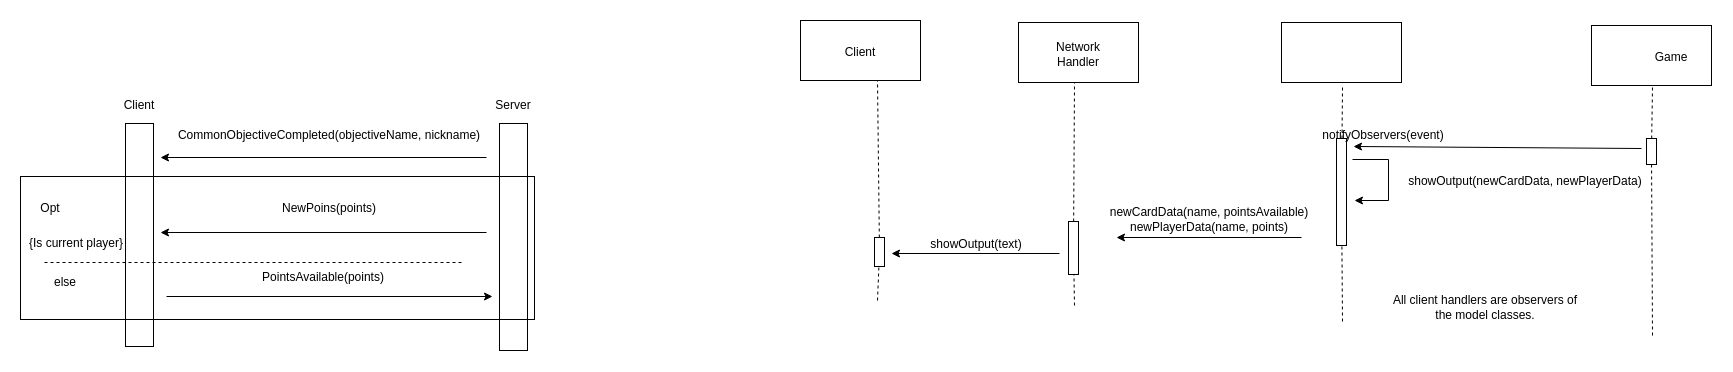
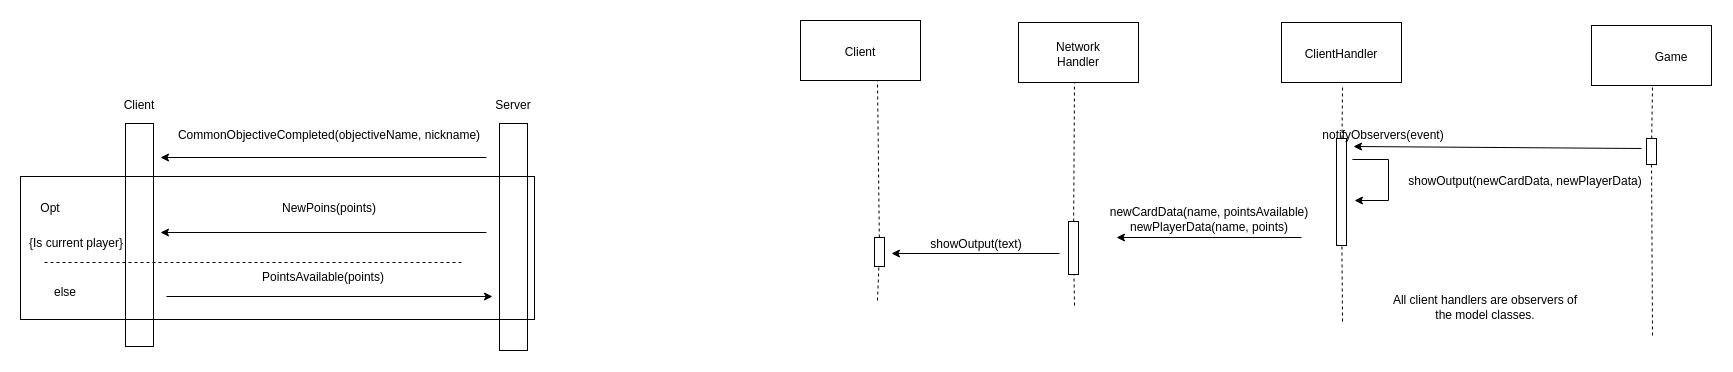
  <mxCell id="0" />
  <mxCell id="1" parent="0" />
  <mxCell id="2" value="" style="rounded=0;whiteSpace=wrap;html=1;fillColor=none;" parent="1" vertex="1"><mxGeometry x="20" y="176" width="514" height="143" as="geometry" /></mxCell>
  <mxCell id="3" value="" style="rounded=0;whiteSpace=wrap;html=1;fillColor=none;" parent="1" vertex="1"><mxGeometry x="125" y="123" width="28" height="223" as="geometry" /></mxCell>
  <mxCell id="4" value="" style="rounded=0;whiteSpace=wrap;html=1;fillColor=none;" parent="1" vertex="1"><mxGeometry x="499" y="123" width="28" height="227" as="geometry" /></mxCell>
  <mxCell id="5" value="Client" style="text;html=1;strokeColor=none;fillColor=none;align=center;verticalAlign=middle;whiteSpace=wrap;rounded=0;" parent="1" vertex="1"><mxGeometry x="109" y="90" width="60" height="30" as="geometry" /></mxCell>
  <mxCell id="6" value="Server" style="text;html=1;strokeColor=none;fillColor=none;align=center;verticalAlign=middle;whiteSpace=wrap;rounded=0;" parent="1" vertex="1"><mxGeometry x="483" y="90" width="60" height="30" as="geometry" /></mxCell>
  <mxCell id="7" value="" style="endArrow=none;html=1;rounded=0;startArrow=classic;startFill=1;endFill=0;" parent="1" edge="1"><mxGeometry width="50" height="50" relative="1" as="geometry"><mxPoint x="160" y="157" as="sourcePoint" /><mxPoint x="486" y="157" as="targetPoint" /></mxGeometry></mxCell>
  <mxCell id="8" value="CommonObjectiveCompleted(objectiveName, nickname)" style="text;html=1;strokeColor=none;fillColor=none;align=center;verticalAlign=middle;whiteSpace=wrap;rounded=0;" parent="1" vertex="1"><mxGeometry x="153" y="120" width="352" height="30" as="geometry" /></mxCell>
  <mxCell id="9" value="Opt" style="text;html=1;strokeColor=none;fillColor=none;align=center;verticalAlign=middle;whiteSpace=wrap;rounded=0;" parent="1" vertex="1"><mxGeometry x="20" y="193" width="60" height="30" as="geometry" /></mxCell>
  <mxCell id="10" value="{Is current player}" style="text;html=1;strokeColor=none;fillColor=none;align=center;verticalAlign=middle;whiteSpace=wrap;rounded=0;" parent="1" vertex="1"><mxGeometry x="20" y="228" width="112" height="30" as="geometry" /></mxCell>
  <mxCell id="11" value="" style="endArrow=none;html=1;rounded=0;startArrow=classic;startFill=1;endFill=0;" parent="1" edge="1"><mxGeometry width="50" height="50" relative="1" as="geometry"><mxPoint x="160" y="232" as="sourcePoint" /><mxPoint x="486" y="232" as="targetPoint" /></mxGeometry></mxCell>
  <mxCell id="12" value="NewPoins(points)" style="text;html=1;strokeColor=none;fillColor=none;align=center;verticalAlign=middle;whiteSpace=wrap;rounded=0;" parent="1" vertex="1"><mxGeometry x="153" y="193" width="352" height="30" as="geometry" /></mxCell>
- <mxCell id="13" value="else" style="text;html=1;strokeColor=none;fillColor=none;align=center;verticalAlign=middle;whiteSpace=wrap;rounded=0;" parent="1" vertex="1"><mxGeometry x="35" y="267" width="60" height="30" as="geometry" /></mxCell>
+ <mxCell id="13" value="else" style="text;html=1;strokeColor=none;fillColor=none;align=center;verticalAlign=middle;whiteSpace=wrap;rounded=0;" parent="1" vertex="1"><mxGeometry x="35" y="277" width="60" height="30" as="geometry" /></mxCell>
  <mxCell id="14" value="" style="endArrow=classic;html=1;rounded=0;startArrow=none;startFill=0;endFill=1;" parent="1" edge="1"><mxGeometry width="50" height="50" relative="1" as="geometry"><mxPoint x="166" y="296" as="sourcePoint" /><mxPoint x="492" y="296" as="targetPoint" /></mxGeometry></mxCell>
  <mxCell id="15" value="PointsAvailable(points)" style="text;html=1;strokeColor=none;fillColor=none;align=center;verticalAlign=middle;whiteSpace=wrap;rounded=0;" parent="1" vertex="1"><mxGeometry x="147" y="262" width="352" height="30" as="geometry" /></mxCell>
  <mxCell id="16" value="" style="endArrow=none;dashed=1;html=1;rounded=0;" parent="1" edge="1"><mxGeometry width="50" height="50" relative="1" as="geometry"><mxPoint x="44" y="262" as="sourcePoint" /><mxPoint x="461" y="262" as="targetPoint" /></mxGeometry></mxCell>
  <mxCell id="17" value="All client handlers are observers of the model classes." style="text;html=1;strokeColor=none;fillColor=none;align=center;verticalAlign=middle;whiteSpace=wrap;rounded=0;" parent="1" vertex="1"><mxGeometry x="1389" y="277" width="192" height="60" as="geometry" /></mxCell>
  <mxCell id="18" value="" style="rounded=0;whiteSpace=wrap;html=1;" vertex="1" parent="1"><mxGeometry x="800" y="20" width="120" height="60" as="geometry" /></mxCell>
  <mxCell id="19" value="Client" style="text;html=1;strokeColor=none;fillColor=none;align=center;verticalAlign=middle;whiteSpace=wrap;rounded=0;" vertex="1" parent="1"><mxGeometry x="830" y="37" width="60" height="30" as="geometry" /></mxCell>
  <mxCell id="20" value="" style="rounded=0;whiteSpace=wrap;html=1;" vertex="1" parent="1"><mxGeometry x="1018" y="22" width="120" height="60" as="geometry" /></mxCell>
  <mxCell id="21" value="Network&lt;br&gt;Handler" style="text;html=1;strokeColor=none;fillColor=none;align=center;verticalAlign=middle;whiteSpace=wrap;rounded=0;" vertex="1" parent="1"><mxGeometry x="1048" y="39" width="60" height="30" as="geometry" /></mxCell>
  <mxCell id="22" value="" style="rounded=0;whiteSpace=wrap;html=1;" vertex="1" parent="1"><mxGeometry x="1281" y="22" width="120" height="60" as="geometry" /></mxCell>
+ <mxCell id="23" value="ClientHandler" style="text;html=1;strokeColor=none;fillColor=none;align=center;verticalAlign=middle;whiteSpace=wrap;rounded=0;" vertex="1" parent="1"><mxGeometry x="1311" y="39" width="60" height="30" as="geometry" /></mxCell>
  <mxCell id="24" value="" style="rounded=0;whiteSpace=wrap;html=1;" vertex="1" parent="1"><mxGeometry x="1591" y="25" width="120" height="60" as="geometry" /></mxCell>
  <mxCell id="25" value="Game" style="text;html=1;strokeColor=none;fillColor=none;align=center;verticalAlign=middle;whiteSpace=wrap;rounded=0;" vertex="1" parent="1"><mxGeometry x="1641" y="42" width="60" height="30" as="geometry" /></mxCell>
  <mxCell id="26" value="" style="endArrow=none;dashed=1;html=1;rounded=0;startArrow=none;" edge="1" parent="1" source="38"><mxGeometry width="50" height="50" relative="1" as="geometry"><mxPoint x="877" y="300" as="sourcePoint" /><mxPoint x="877" y="80" as="targetPoint" /></mxGeometry></mxCell>
  <mxCell id="27" value="" style="endArrow=none;dashed=1;html=1;rounded=0;startArrow=none;" edge="1" parent="1" source="40"><mxGeometry width="50" height="50" relative="1" as="geometry"><mxPoint x="1074" y="305" as="sourcePoint" /><mxPoint x="1074" y="82" as="targetPoint" /></mxGeometry></mxCell>
  <mxCell id="28" value="" style="endArrow=none;dashed=1;html=1;rounded=0;startArrow=none;" edge="1" parent="1" source="42"><mxGeometry width="50" height="50" relative="1" as="geometry"><mxPoint x="1342" y="321" as="sourcePoint" /><mxPoint x="1342" y="87" as="targetPoint" /></mxGeometry></mxCell>
  <mxCell id="29" value="" style="endArrow=none;dashed=1;html=1;rounded=0;startArrow=none;" edge="1" parent="1" source="44"><mxGeometry width="50" height="50" relative="1" as="geometry"><mxPoint x="1652" y="335" as="sourcePoint" /><mxPoint x="1652" y="87" as="targetPoint" /></mxGeometry></mxCell>
  <mxCell id="30" value="" style="endArrow=classic;html=1;rounded=0;" edge="1" parent="1"><mxGeometry width="50" height="50" relative="1" as="geometry"><mxPoint x="1641" y="148" as="sourcePoint" /><mxPoint x="1353" y="146" as="targetPoint" /></mxGeometry></mxCell>
  <mxCell id="31" value="notifyObservers(event)" style="text;html=1;strokeColor=none;fillColor=none;align=center;verticalAlign=middle;whiteSpace=wrap;rounded=0;" vertex="1" parent="1"><mxGeometry x="1353" y="120" width="60" height="30" as="geometry" /></mxCell>
  <mxCell id="32" value="" style="endArrow=classic;html=1;rounded=0;" edge="1" parent="1"><mxGeometry width="50" height="50" relative="1" as="geometry"><mxPoint x="1301" y="237" as="sourcePoint" /><mxPoint x="1116" y="237" as="targetPoint" /></mxGeometry></mxCell>
  <mxCell id="33" value="newCardData(name, pointsAvailable)&lt;br&gt;newPlayerData(name, points)" style="text;html=1;strokeColor=none;fillColor=none;align=center;verticalAlign=middle;whiteSpace=wrap;rounded=0;" vertex="1" parent="1"><mxGeometry x="1085" y="204" width="248" height="30" as="geometry" /></mxCell>
  <mxCell id="34" value="" style="endArrow=classic;html=1;rounded=0;" edge="1" parent="1"><mxGeometry width="50" height="50" relative="1" as="geometry"><mxPoint x="1059" y="253" as="sourcePoint" /><mxPoint x="891" y="253" as="targetPoint" /></mxGeometry></mxCell>
  <mxCell id="35" value="showOutput(text)" style="text;html=1;strokeColor=none;fillColor=none;align=center;verticalAlign=middle;whiteSpace=wrap;rounded=0;" vertex="1" parent="1"><mxGeometry x="852" y="241" width="248" height="6" as="geometry" /></mxCell>
  <mxCell id="36" value="" style="endArrow=classic;html=1;rounded=0;" edge="1" parent="1"><mxGeometry x="-1" y="261" width="50" height="50" relative="1" as="geometry"><mxPoint x="1352" y="159" as="sourcePoint" /><mxPoint x="1354" y="200" as="targetPoint" /><Array as="points"><mxPoint x="1388" y="159" /><mxPoint x="1388" y="200" /></Array><mxPoint x="-248" y="179" as="offset" /></mxGeometry></mxCell>
  <mxCell id="37" value="showOutput(newCardData, newPlayerData)" style="text;html=1;strokeColor=none;fillColor=none;align=center;verticalAlign=middle;whiteSpace=wrap;rounded=0;" vertex="1" parent="1"><mxGeometry x="1401" y="166" width="248" height="30" as="geometry" /></mxCell>
  <mxCell id="38" value="" style="rounded=0;whiteSpace=wrap;html=1;fillColor=none;" vertex="1" parent="1"><mxGeometry x="874" y="237" width="10" height="29" as="geometry" /></mxCell>
  <mxCell id="39" value="" style="endArrow=none;dashed=1;html=1;rounded=0;" edge="1" parent="1" target="38"><mxGeometry width="50" height="50" relative="1" as="geometry"><mxPoint x="877" y="300" as="sourcePoint" /><mxPoint x="877" y="80" as="targetPoint" /></mxGeometry></mxCell>
  <mxCell id="40" value="" style="rounded=0;whiteSpace=wrap;html=1;fillColor=none;" vertex="1" parent="1"><mxGeometry x="1068" y="221" width="10" height="53" as="geometry" /></mxCell>
  <mxCell id="41" value="" style="endArrow=none;dashed=1;html=1;rounded=0;" edge="1" parent="1" target="40"><mxGeometry width="50" height="50" relative="1" as="geometry"><mxPoint x="1074" y="305" as="sourcePoint" /><mxPoint x="1074" y="82" as="targetPoint" /></mxGeometry></mxCell>
  <mxCell id="42" value="" style="rounded=0;whiteSpace=wrap;html=1;fillColor=none;" vertex="1" parent="1"><mxGeometry x="1336" y="138" width="10" height="107" as="geometry" /></mxCell>
  <mxCell id="43" value="" style="endArrow=none;dashed=1;html=1;rounded=0;" edge="1" parent="1" target="42"><mxGeometry width="50" height="50" relative="1" as="geometry"><mxPoint x="1342" y="321" as="sourcePoint" /><mxPoint x="1342" y="76" as="targetPoint" /></mxGeometry></mxCell>
  <mxCell id="44" value="" style="rounded=0;whiteSpace=wrap;html=1;fillColor=none;" vertex="1" parent="1"><mxGeometry x="1646" y="138" width="10" height="26" as="geometry" /></mxCell>
  <mxCell id="45" value="" style="endArrow=none;dashed=1;html=1;rounded=0;" edge="1" parent="1" target="44"><mxGeometry width="50" height="50" relative="1" as="geometry"><mxPoint x="1652" y="335" as="sourcePoint" /><mxPoint x="1652" y="87" as="targetPoint" /></mxGeometry></mxCell>
